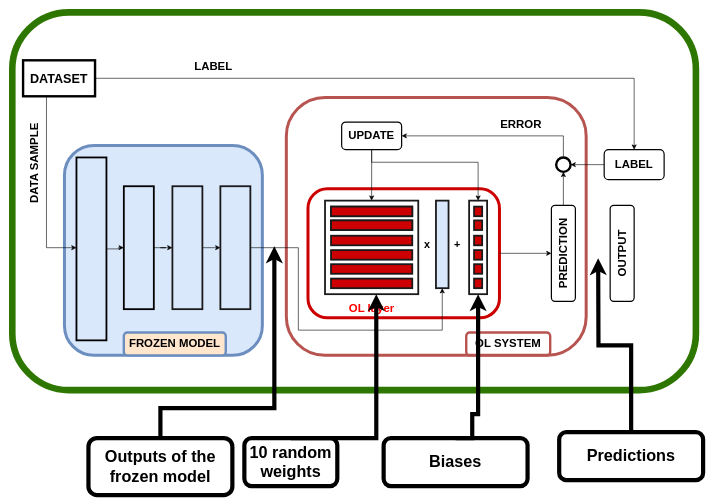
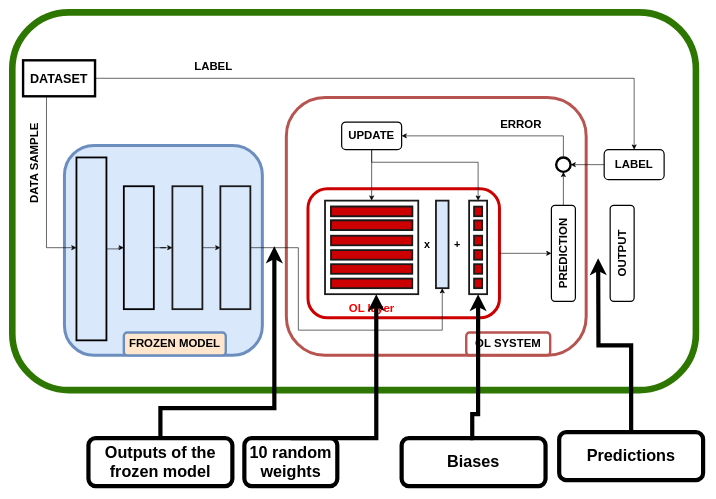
  <mxCell id="0" />
  <mxCell id="1" parent="0" />
  <mxCell id="2" value="" style="rounded=1;whiteSpace=wrap;html=1;fillColor=none;strokeWidth=11;strokeColor=#2D7600;fontColor=#ffffff;" vertex="1" parent="1"><mxGeometry x="20" y="20" width="1140" height="630" as="geometry" /></mxCell>
  <mxCell id="3" value="" style="rounded=1;whiteSpace=wrap;html=1;fontSize=18;strokeColor=#CC0000;strokeWidth=5;fillColor=none;rotation=-90;" parent="1" vertex="1"><mxGeometry x="565.22" y="262.22" width="215.07" height="319.3" as="geometry" /></mxCell>
  <mxCell id="4" value="" style="rounded=1;whiteSpace=wrap;html=1;fontSize=18;strokeColor=#b85450;strokeWidth=5;fillColor=none;" parent="1" vertex="1"><mxGeometry x="477" y="162" width="500" height="430" as="geometry" /></mxCell>
  <mxCell id="5" value="" style="rounded=1;whiteSpace=wrap;html=1;fontSize=18;strokeWidth=5;fillColor=#dae8fc;strokeColor=#6c8ebf;" parent="1" vertex="1"><mxGeometry x="107" y="242" width="330" height="350" as="geometry" /></mxCell>
  <mxCell id="6" style="edgeStyle=orthogonalEdgeStyle;rounded=0;orthogonalLoop=1;jettySize=auto;html=1;exitX=0.5;exitY=1;exitDx=0;exitDy=0;entryX=0;entryY=0.5;entryDx=0;entryDy=0;fontSize=18;" parent="1" source="10" edge="1"><mxGeometry relative="1" as="geometry"><mxPoint x="127" y="412.5" as="targetPoint" /><Array as="points"><mxPoint x="77" y="160" /><mxPoint x="77" y="413" /></Array></mxGeometry></mxCell>
  <mxCell id="7" value="&lt;font color=&quot;#000000&quot; size=&quot;1&quot;&gt;&lt;b style=&quot;font-size: 19px&quot;&gt;DATA SAMPLE&lt;/b&gt;&lt;/font&gt;" style="edgeLabel;html=1;align=center;verticalAlign=middle;resizable=0;points=[];fontSize=17;fontColor=#FF0000;rotation=-90;" parent="6" vertex="1" connectable="0"><mxGeometry x="-0.59" y="1" relative="1" as="geometry"><mxPoint x="-21" y="68" as="offset" /></mxGeometry></mxCell>
  <mxCell id="8" style="edgeStyle=orthogonalEdgeStyle;rounded=0;orthogonalLoop=1;jettySize=auto;html=1;exitX=1;exitY=0.5;exitDx=0;exitDy=0;entryX=0.5;entryY=0;entryDx=0;entryDy=0;fontSize=18;" parent="1" source="10" target="26" edge="1"><mxGeometry relative="1" as="geometry" /></mxCell>
  <mxCell id="9" value="&lt;b&gt;&lt;font style=&quot;font-size: 19px&quot;&gt;LABEL&lt;/font&gt;&lt;/b&gt;" style="edgeLabel;html=1;align=center;verticalAlign=middle;resizable=0;points=[];fontSize=17;fontColor=#000000;" parent="8" vertex="1" connectable="0"><mxGeometry x="-0.785" y="-1" relative="1" as="geometry"><mxPoint x="87" y="-21" as="offset" /></mxGeometry></mxCell>
  <mxCell id="10" value="&lt;font style=&quot;font-size: 21px&quot;&gt;&lt;b&gt;DATASET&lt;/b&gt;&lt;/font&gt;" style="whiteSpace=wrap;html=1;strokeWidth=4;rounded=0;" parent="1" vertex="1"><mxGeometry x="38" y="100" width="120" height="60" as="geometry" /></mxCell>
  <mxCell id="11" style="edgeStyle=orthogonalEdgeStyle;rounded=0;orthogonalLoop=1;jettySize=auto;html=1;entryX=0;entryY=0.5;entryDx=0;entryDy=0;fontSize=18;" parent="1" source="12" target="16" edge="1"><mxGeometry relative="1" as="geometry" /></mxCell>
  <mxCell id="12" value="" style="rounded=0;whiteSpace=wrap;html=1;fillColor=#dae8fc;strokeColor=#000000;strokeWidth=3;" parent="1" vertex="1"><mxGeometry x="127" y="262" width="50" height="305" as="geometry" /></mxCell>
  <mxCell id="13" style="edgeStyle=orthogonalEdgeStyle;rounded=0;orthogonalLoop=1;jettySize=auto;html=1;exitX=1;exitY=0.5;exitDx=0;exitDy=0;entryX=0;entryY=0.5;entryDx=0;entryDy=0;fontSize=18;" parent="1" source="14" target="18" edge="1"><mxGeometry relative="1" as="geometry" /></mxCell>
  <mxCell id="14" value="" style="rounded=0;whiteSpace=wrap;html=1;fillColor=#dae8fc;strokeColor=#1A1A1A;strokeWidth=3;" parent="1" vertex="1"><mxGeometry x="287" y="310" width="50" height="205" as="geometry" /></mxCell>
  <mxCell id="15" style="edgeStyle=orthogonalEdgeStyle;rounded=0;orthogonalLoop=1;jettySize=auto;html=1;entryX=0;entryY=0.5;entryDx=0;entryDy=0;fontSize=18;" parent="1" source="16" target="14" edge="1"><mxGeometry relative="1" as="geometry" /></mxCell>
  <mxCell id="16" value="" style="rounded=0;whiteSpace=wrap;html=1;fillColor=#dae8fc;strokeColor=#000000;strokeWidth=3;" parent="1" vertex="1"><mxGeometry x="206" y="310" width="50" height="205" as="geometry" /></mxCell>
  <mxCell id="17" style="edgeStyle=orthogonalEdgeStyle;rounded=0;orthogonalLoop=1;jettySize=auto;html=1;exitX=1;exitY=0.5;exitDx=0;exitDy=0;entryX=0.5;entryY=1;entryDx=0;entryDy=0;fontSize=17;fontColor=#000000;" parent="1" source="18" target="31" edge="1"><mxGeometry relative="1" as="geometry"><Array as="points"><mxPoint x="497" y="413" /><mxPoint x="497" y="550" /><mxPoint x="737" y="550" /></Array></mxGeometry></mxCell>
  <mxCell id="18" value="" style="rounded=0;whiteSpace=wrap;html=1;fillColor=#dae8fc;strokeColor=#1A1A1A;strokeWidth=3;" parent="1" vertex="1"><mxGeometry x="367" y="310" width="50" height="205" as="geometry" /></mxCell>
  <mxCell id="19" style="edgeStyle=orthogonalEdgeStyle;rounded=0;orthogonalLoop=1;jettySize=auto;html=1;exitX=0.5;exitY=1;exitDx=0;exitDy=0;entryX=0.5;entryY=0;entryDx=0;entryDy=0;fontSize=17;fontColor=#FF0000;" parent="1" source="3" target="21" edge="1"><mxGeometry relative="1" as="geometry" /></mxCell>
  <mxCell id="20" style="edgeStyle=orthogonalEdgeStyle;rounded=0;orthogonalLoop=1;jettySize=auto;html=1;exitX=1;exitY=0.5;exitDx=0;exitDy=0;entryX=0.5;entryY=1;entryDx=0;entryDy=0;fontSize=19;fontColor=#000000;" parent="1" source="21" target="30" edge="1"><mxGeometry relative="1" as="geometry" /></mxCell>
  <mxCell id="21" value="&lt;b&gt;&lt;font style=&quot;font-size: 19px&quot;&gt;PREDICTION&lt;/font&gt;&lt;/b&gt;" style="rounded=1;whiteSpace=wrap;html=1;fontSize=18;strokeColor=#000000;strokeWidth=2;fillColor=none;rotation=-90;" parent="1" vertex="1"><mxGeometry x="859" y="401.87" width="160" height="40" as="geometry" /></mxCell>
  <mxCell id="22" style="edgeStyle=orthogonalEdgeStyle;rounded=0;orthogonalLoop=1;jettySize=auto;html=1;exitX=0.5;exitY=1;exitDx=0;exitDy=0;entryX=0.5;entryY=0;entryDx=0;entryDy=0;fontSize=19;fontColor=#000000;" parent="1" source="24" target="32" edge="1"><mxGeometry relative="1" as="geometry"><Array as="points"><mxPoint x="619" y="270" /><mxPoint x="797" y="270" /></Array></mxGeometry></mxCell>
  <mxCell id="23" style="edgeStyle=orthogonalEdgeStyle;rounded=0;orthogonalLoop=1;jettySize=auto;html=1;exitX=0.5;exitY=1;exitDx=0;exitDy=0;entryX=0.5;entryY=0;entryDx=0;entryDy=0;fontSize=19;fontColor=#000000;" parent="1" source="24" target="33" edge="1"><mxGeometry relative="1" as="geometry"><Array as="points"><mxPoint x="619" y="264" /></Array></mxGeometry></mxCell>
  <mxCell id="24" value="&lt;b&gt;&lt;font style=&quot;font-size: 19px&quot;&gt;UPDATE&lt;/font&gt;&lt;/b&gt;" style="rounded=1;whiteSpace=wrap;html=1;fontSize=18;strokeColor=#000000;strokeWidth=2;fillColor=none;rotation=0;" parent="1" vertex="1"><mxGeometry x="569.26" y="203" width="100" height="46" as="geometry" /></mxCell>
  <mxCell id="25" style="edgeStyle=orthogonalEdgeStyle;rounded=0;orthogonalLoop=1;jettySize=auto;html=1;exitX=0;exitY=0.5;exitDx=0;exitDy=0;entryX=1;entryY=0.5;entryDx=0;entryDy=0;fontSize=19;fontColor=#000000;" parent="1" source="26" target="30" edge="1"><mxGeometry relative="1" as="geometry" /></mxCell>
  <mxCell id="26" value="&lt;b&gt;&lt;font style=&quot;font-size: 19px&quot;&gt;LABEL&lt;/font&gt;&lt;/b&gt;" style="rounded=1;whiteSpace=wrap;html=1;fontSize=18;strokeColor=#000000;strokeWidth=2;fillColor=none;rotation=0;" parent="1" vertex="1"><mxGeometry x="1007" y="249" width="100" height="50" as="geometry" /></mxCell>
  <mxCell id="27" value="&lt;b&gt;&lt;font style=&quot;font-size: 19px&quot;&gt;OUTPUT&lt;/font&gt;&lt;/b&gt;" style="rounded=1;whiteSpace=wrap;html=1;fontSize=18;strokeColor=#000000;strokeWidth=2;fillColor=none;rotation=-90;" parent="1" vertex="1"><mxGeometry x="957" y="401.87" width="160" height="40" as="geometry" /></mxCell>
  <mxCell id="28" style="edgeStyle=orthogonalEdgeStyle;rounded=0;orthogonalLoop=1;jettySize=auto;html=1;exitX=0.5;exitY=0;exitDx=0;exitDy=0;entryX=1;entryY=0.5;entryDx=0;entryDy=0;fontSize=19;fontColor=#000000;" parent="1" source="30" target="24" edge="1"><mxGeometry relative="1" as="geometry" /></mxCell>
  <mxCell id="29" value="&lt;b&gt;&lt;font style=&quot;font-size: 19px&quot;&gt;ERROR&lt;/font&gt;&lt;/b&gt;" style="edgeLabel;html=1;align=center;verticalAlign=middle;resizable=0;points=[];fontSize=19;fontColor=#000000;" parent="28" vertex="1" connectable="0"><mxGeometry x="-0.751" y="2" relative="1" as="geometry"><mxPoint x="-70" y="-21" as="offset" /></mxGeometry></mxCell>
  <mxCell id="30" value="" style="ellipse;whiteSpace=wrap;html=1;aspect=fixed;fontSize=19;fontColor=#000000;strokeColor=#000000;strokeWidth=4;fillColor=none;" parent="1" vertex="1"><mxGeometry x="927" y="262" width="24" height="24" as="geometry" /></mxCell>
  <mxCell id="31" value="" style="rounded=0;whiteSpace=wrap;html=1;fillColor=#dae8fc;strokeColor=#1A1A1A;strokeWidth=3;" parent="1" vertex="1"><mxGeometry x="726.51" y="334" width="20.98" height="146" as="geometry" /></mxCell>
  <mxCell id="32" value="" style="rounded=0;whiteSpace=wrap;html=1;fillColor=none;strokeColor=#1A1A1A;strokeWidth=3;" parent="1" vertex="1"><mxGeometry x="781.8" y="334" width="30" height="156" as="geometry" /></mxCell>
  <mxCell id="33" value="" style="rounded=0;whiteSpace=wrap;html=1;fillColor=none;strokeColor=#1A1A1A;strokeWidth=3;" parent="1" vertex="1"><mxGeometry x="541.51" y="334" width="155.49" height="156" as="geometry" /></mxCell>
  <mxCell id="34" value="" style="rounded=0;whiteSpace=wrap;html=1;fillColor=none;strokeColor=#1A1A1A;strokeWidth=3;" parent="1" vertex="1"><mxGeometry x="551.51" y="344" width="135.49" height="16" as="geometry" /></mxCell>
  <mxCell id="35" value="" style="rounded=0;whiteSpace=wrap;html=1;fillColor=none;strokeColor=#1A1A1A;strokeWidth=3;" parent="1" vertex="1"><mxGeometry x="551.51" y="367" width="135.49" height="16" as="geometry" /></mxCell>
  <mxCell id="36" value="" style="rounded=0;whiteSpace=wrap;html=1;fillColor=#CC0000;strokeColor=#1A1A1A;strokeWidth=3;" parent="1" vertex="1"><mxGeometry x="551.51" y="392.5" width="135.49" height="16" as="geometry" /></mxCell>
  <mxCell id="37" value="" style="rounded=0;whiteSpace=wrap;html=1;fillColor=#CC0000;strokeColor=#1A1A1A;strokeWidth=3;" parent="1" vertex="1"><mxGeometry x="551.51" y="416.5" width="135.49" height="16" as="geometry" /></mxCell>
  <mxCell id="38" value="" style="rounded=0;whiteSpace=wrap;html=1;fillColor=#CC0000;strokeColor=#1A1A1A;strokeWidth=3;" parent="1" vertex="1"><mxGeometry x="551.51" y="440" width="135.49" height="16" as="geometry" /></mxCell>
  <mxCell id="39" value="" style="rounded=0;whiteSpace=wrap;html=1;fillColor=#CC0000;strokeColor=#1A1A1A;strokeWidth=3;" parent="1" vertex="1"><mxGeometry x="551.51" y="464" width="135.49" height="16" as="geometry" /></mxCell>
  <mxCell id="40" value="" style="rounded=0;whiteSpace=wrap;html=1;fillColor=#CC0000;strokeColor=#1A1A1A;strokeWidth=3;" parent="1" vertex="1"><mxGeometry x="551.51" y="344" width="135.49" height="16" as="geometry" /></mxCell>
  <mxCell id="41" value="" style="rounded=0;whiteSpace=wrap;html=1;fillColor=#CC0000;strokeColor=#1A1A1A;strokeWidth=3;" parent="1" vertex="1"><mxGeometry x="551.51" y="367" width="135.49" height="16" as="geometry" /></mxCell>
  <mxCell id="42" value="" style="rounded=0;whiteSpace=wrap;html=1;fillColor=#CC0000;strokeColor=#1A1A1A;strokeWidth=3;" parent="1" vertex="1"><mxGeometry x="790.05" y="344" width="13.49" height="16" as="geometry" /></mxCell>
  <mxCell id="43" value="" style="rounded=0;whiteSpace=wrap;html=1;fillColor=#CC0000;strokeColor=#1A1A1A;strokeWidth=3;" parent="1" vertex="1"><mxGeometry x="790.05" y="367" width="13.49" height="16" as="geometry" /></mxCell>
  <mxCell id="44" value="" style="rounded=0;whiteSpace=wrap;html=1;fillColor=#CC0000;strokeColor=#1A1A1A;strokeWidth=3;" parent="1" vertex="1"><mxGeometry x="790.05" y="392.5" width="13.49" height="16" as="geometry" /></mxCell>
  <mxCell id="45" value="" style="rounded=0;whiteSpace=wrap;html=1;fillColor=#CC0000;strokeColor=#1A1A1A;strokeWidth=3;" parent="1" vertex="1"><mxGeometry x="790.05" y="416.5" width="13.49" height="16" as="geometry" /></mxCell>
  <mxCell id="46" value="" style="rounded=0;whiteSpace=wrap;html=1;fillColor=#CC0000;strokeColor=#1A1A1A;strokeWidth=3;" parent="1" vertex="1"><mxGeometry x="790.06" y="440" width="13.49" height="16" as="geometry" /></mxCell>
  <mxCell id="47" value="" style="rounded=0;whiteSpace=wrap;html=1;fillColor=#CC0000;strokeColor=#1A1A1A;strokeWidth=3;" parent="1" vertex="1"><mxGeometry x="790.06" y="464" width="13.49" height="16" as="geometry" /></mxCell>
  <mxCell id="48" value="&lt;b&gt;&lt;font style=&quot;font-size: 18px&quot;&gt;x&amp;nbsp; &amp;nbsp; &amp;nbsp; &amp;nbsp; +&lt;/font&gt;&lt;/b&gt;" style="text;html=1;align=center;verticalAlign=middle;resizable=0;points=[];autosize=1;strokeColor=none;fillColor=none;fontSize=17;fontColor=#000000;" parent="1" vertex="1"><mxGeometry x="697" y="392" width="80" height="30" as="geometry" /></mxCell>
  <mxCell id="49" value="&lt;b&gt;&lt;font style=&quot;font-size: 19px&quot;&gt;FROZEN MODEL&lt;/font&gt;&lt;/b&gt;" style="rounded=1;whiteSpace=wrap;html=1;fontSize=18;strokeColor=#6c8ebf;strokeWidth=4;fillColor=#ffe6cc;rotation=0;" parent="1" vertex="1"><mxGeometry x="206" y="554" width="170" height="38" as="geometry" /></mxCell>
  <mxCell id="50" value="&lt;b&gt;&lt;font style=&quot;font-size: 19px&quot;&gt;OL SYSTEM&lt;/font&gt;&lt;/b&gt;" style="rounded=1;whiteSpace=wrap;html=1;fontSize=18;strokeColor=#b85450;strokeWidth=4;fillColor=none;rotation=0;" parent="1" vertex="1"><mxGeometry x="777" y="554" width="140" height="38" as="geometry" /></mxCell>
  <mxCell id="51" value="&lt;b&gt;&lt;font color=&quot;#ff0000&quot;&gt;OL layer&lt;/font&gt;&lt;/b&gt;" style="text;html=1;align=center;verticalAlign=middle;resizable=0;points=[];autosize=1;strokeColor=none;fillColor=none;fontSize=19;" parent="1" vertex="1"><mxGeometry x="574.26" y="500" width="90" height="30" as="geometry" /></mxCell>
  <mxCell id="52" style="edgeStyle=orthogonalEdgeStyle;rounded=0;orthogonalLoop=1;jettySize=auto;html=1;exitX=0.5;exitY=0;exitDx=0;exitDy=0;fontSize=27;fontColor=#000000;strokeWidth=7;" edge="1" parent="1" source="53"><mxGeometry relative="1" as="geometry"><mxPoint x="457" y="410" as="targetPoint" /><Array as="points"><mxPoint x="267" y="680" /><mxPoint x="457" y="680" /></Array></mxGeometry></mxCell>
- <mxCell id="53" value="&lt;font color=&quot;#000000&quot;&gt;&lt;b&gt;Outputs of the frozen model&lt;/b&gt;&lt;/font&gt;" style="rounded=1;whiteSpace=wrap;html=1;fontSize=27;fontColor=#006600;strokeWidth=7;fillColor=none;gradientColor=none;" vertex="1" parent="1"><mxGeometry x="147" y="730" width="240" height="95" as="geometry" /></mxCell>
+ <mxCell id="53" value="&lt;font color=&quot;#000000&quot;&gt;&lt;b&gt;Outputs of the frozen model&lt;/b&gt;&lt;/font&gt;" style="rounded=1;whiteSpace=wrap;html=1;fontSize=27;fontColor=#006600;strokeWidth=7;fillColor=none;gradientColor=none;" vertex="1" parent="1"><mxGeometry x="147" y="730" width="240" height="80" as="geometry" /></mxCell>
  <mxCell id="54" style="edgeStyle=orthogonalEdgeStyle;rounded=0;orthogonalLoop=1;jettySize=auto;html=1;exitX=0.5;exitY=0;exitDx=0;exitDy=0;fontSize=27;fontColor=#000000;strokeWidth=7;" edge="1" parent="1" source="55"><mxGeometry relative="1" as="geometry"><mxPoint x="627" y="490" as="targetPoint" /><Array as="points"><mxPoint x="627" y="730" /></Array></mxGeometry></mxCell>
  <mxCell id="55" value="&lt;font color=&quot;#000000&quot;&gt;&lt;span&gt;10 random weights&lt;/span&gt;&lt;/font&gt;" style="rounded=1;whiteSpace=wrap;html=1;fontSize=27;fontColor=#006600;strokeWidth=7;fillColor=none;gradientColor=none;fontStyle=1" vertex="1" parent="1"><mxGeometry x="407" y="730" width="155" height="80" as="geometry" /></mxCell>
  <mxCell id="56" style="edgeStyle=orthogonalEdgeStyle;rounded=0;orthogonalLoop=1;jettySize=auto;html=1;exitX=0.5;exitY=0;exitDx=0;exitDy=0;fontSize=27;fontColor=#000000;entryX=0.5;entryY=1;entryDx=0;entryDy=0;strokeWidth=7;" edge="1" parent="1" source="57" target="32"><mxGeometry relative="1" as="geometry"><Array as="points"><mxPoint x="787" y="730" /><mxPoint x="787" y="690" /><mxPoint x="797" y="690" /></Array></mxGeometry></mxCell>
- <mxCell id="57" value="&lt;font color=&quot;#000000&quot;&gt;&lt;span&gt;Biases&lt;/span&gt;&lt;/font&gt;" style="rounded=1;whiteSpace=wrap;html=1;fontSize=27;fontColor=#006600;strokeWidth=7;fillColor=none;gradientColor=none;fontStyle=1" vertex="1" parent="1"><mxGeometry x="639.26" y="730" width="240" height="80" as="geometry" /></mxCell>
+ <mxCell id="57" value="&lt;font color=&quot;#000000&quot;&gt;&lt;span&gt;Biases&lt;/span&gt;&lt;/font&gt;" style="rounded=1;whiteSpace=wrap;html=1;fontSize=27;fontColor=#006600;strokeWidth=7;fillColor=none;gradientColor=none;fontStyle=1" vertex="1" parent="1"><mxGeometry x="669.26" y="730" width="240" height="80" as="geometry" /></mxCell>
  <mxCell id="58" style="edgeStyle=orthogonalEdgeStyle;rounded=0;orthogonalLoop=1;jettySize=auto;html=1;exitX=0.5;exitY=0;exitDx=0;exitDy=0;fontSize=27;fontColor=#000000;strokeWidth=7;" edge="1" parent="1" source="59"><mxGeometry relative="1" as="geometry"><mxPoint x="997" y="430" as="targetPoint" /></mxGeometry></mxCell>
  <mxCell id="59" value="&lt;font color=&quot;#000000&quot;&gt;&lt;span&gt;Predictions&lt;/span&gt;&lt;/font&gt;" style="rounded=1;whiteSpace=wrap;html=1;fontSize=27;fontColor=#006600;strokeWidth=7;fillColor=none;gradientColor=none;fontStyle=1" vertex="1" parent="1"><mxGeometry x="932" y="720" width="240" height="80" as="geometry" /></mxCell>
